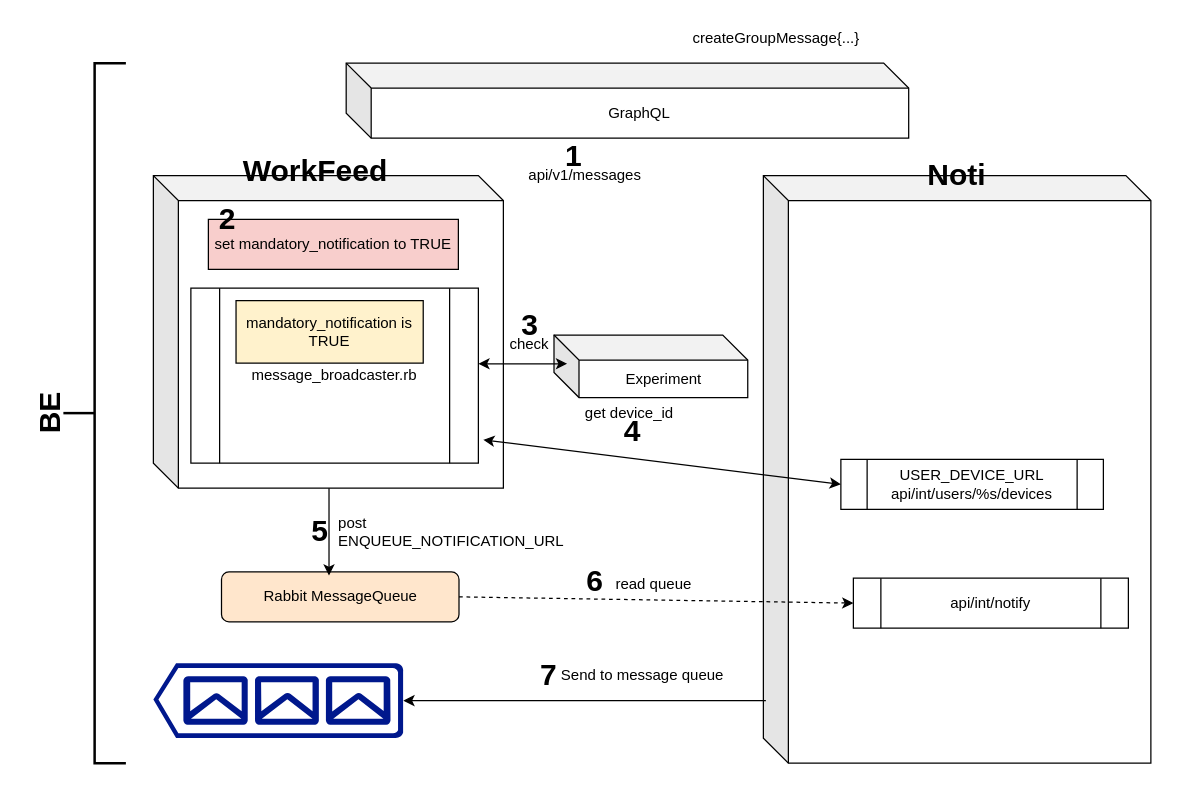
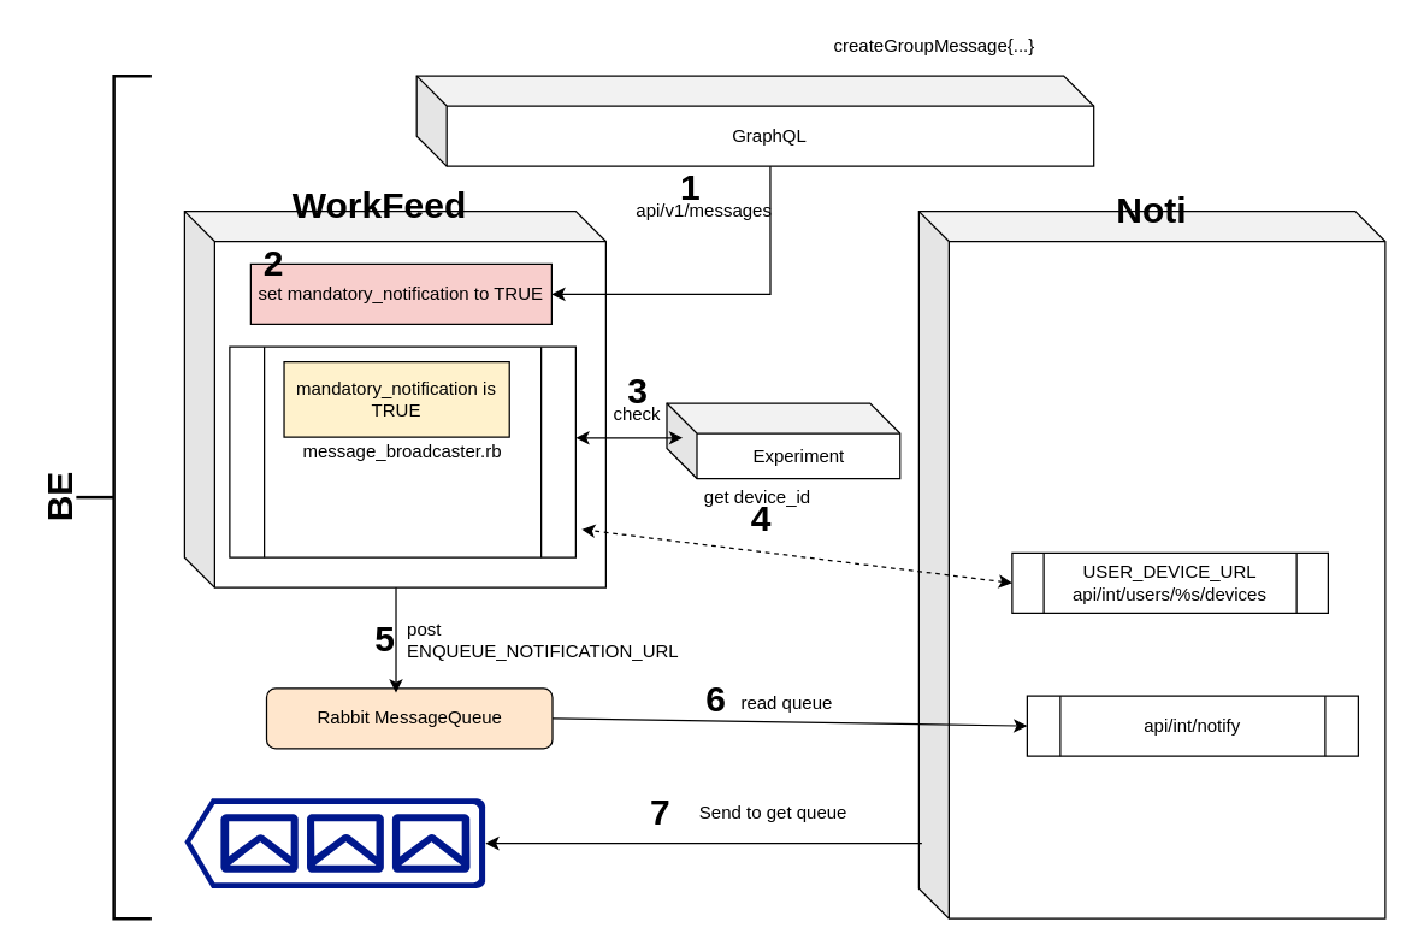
  <mxCell id="0" />
  <mxCell id="1" parent="0" />
  <mxCell id="2" value="" style="shape=cube;whiteSpace=wrap;html=1;boundedLbl=1;backgroundOutline=1;darkOpacity=0.05;darkOpacity2=0.1;" parent="1" vertex="1"><mxGeometry x="122" y="140" width="280" height="250" as="geometry" /></mxCell>
  <mxCell id="3" value="&lt;span style=&quot;white-space: normal&quot;&gt;message_broadcaster.rb&lt;/span&gt;" style="shape=process;whiteSpace=wrap;html=1;backgroundOutline=1;" parent="1" vertex="1"><mxGeometry x="152" y="230" width="230" height="140" as="geometry" /></mxCell>
  <mxCell id="4" value="" style="shape=cube;whiteSpace=wrap;html=1;boundedLbl=1;backgroundOutline=1;darkOpacity=0.05;darkOpacity2=0.1;" parent="1" vertex="1"><mxGeometry x="610" y="140" width="310" height="470" as="geometry" /></mxCell>
  <mxCell id="5" value="USER_DEVICE_URL api/int/users/%s/devices" style="shape=process;whiteSpace=wrap;html=1;backgroundOutline=1;" parent="1" vertex="1"><mxGeometry x="672" y="367" width="210" height="40" as="geometry" /></mxCell>
- <mxCell id="6" value="" style="endArrow=classic;startArrow=classic;html=1;entryX=1.017;entryY=0.867;entryDx=0;entryDy=0;exitX=0;exitY=0.5;exitDx=0;exitDy=0;entryPerimeter=0;" parent="1" source="5" target="3" edge="1"><mxGeometry width="50" height="50" relative="1" as="geometry"><mxPoint x="512" y="520" as="sourcePoint" /><mxPoint x="562" y="470" as="targetPoint" /><Array as="points" /></mxGeometry></mxCell>
+ <mxCell id="6" value="" style="endArrow=classic;startArrow=classic;html=1;entryX=1.017;entryY=0.867;entryDx=0;entryDy=0;exitX=0;exitY=0.5;exitDx=0;exitDy=0;entryPerimeter=0;dashed=1;" parent="1" source="5" target="3" edge="1"><mxGeometry width="50" height="50" relative="1" as="geometry"><mxPoint x="512" y="520" as="sourcePoint" /><mxPoint x="562" y="470" as="targetPoint" /><Array as="points" /></mxGeometry></mxCell>
  <mxCell id="7" value="get device_id" style="text;html=1;strokeColor=none;fillColor=none;align=center;verticalAlign=middle;whiteSpace=wrap;rounded=0;" parent="1" vertex="1"><mxGeometry x="453" y="320" width="100" height="20" as="geometry" /></mxCell>
  <mxCell id="8" value="&lt;h1&gt;&lt;b&gt;WorkFeed&lt;/b&gt;&lt;/h1&gt;" style="text;html=1;" parent="1" vertex="1"><mxGeometry x="192" y="100" width="220" height="50" as="geometry" /></mxCell>
  <mxCell id="9" value="&lt;h1&gt;&lt;b&gt;Noti&lt;/b&gt;&lt;/h1&gt;" style="text;html=1;strokeColor=none;fillColor=none;align=center;verticalAlign=middle;whiteSpace=wrap;rounded=0;" parent="1" vertex="1"><mxGeometry x="705" y="120" width="120" height="40" as="geometry" /></mxCell>
  <mxCell id="10" value="Experiment" style="shape=cube;whiteSpace=wrap;html=1;boundedLbl=1;backgroundOutline=1;darkOpacity=0.05;darkOpacity2=0.1;" parent="1" vertex="1"><mxGeometry x="442.5" y="267.5" width="155" height="50" as="geometry" /></mxCell>
  <mxCell id="11" value="" style="endArrow=classic;startArrow=classic;html=1;" parent="1" edge="1"><mxGeometry width="50" height="50" relative="1" as="geometry"><mxPoint x="382" y="290.5" as="sourcePoint" /><mxPoint x="453" y="290.5" as="targetPoint" /></mxGeometry></mxCell>
  <mxCell id="12" value="check" style="text;html=1;strokeColor=none;fillColor=none;align=center;verticalAlign=middle;whiteSpace=wrap;rounded=0;" parent="1" vertex="1"><mxGeometry x="403" y="264.5" width="40" height="20" as="geometry" /></mxCell>
  <mxCell id="13" value="mandatory_notification&amp;nbsp;is TRUE" style="rounded=0;whiteSpace=wrap;html=1;fillColor=#fff2cc;" parent="1" vertex="1"><mxGeometry x="188.13" y="240" width="149.75" height="50" as="geometry" /></mxCell>
  <mxCell id="14" value="" style="aspect=fixed;pointerEvents=1;shadow=0;dashed=0;html=1;strokeColor=none;labelPosition=center;verticalLabelPosition=bottom;verticalAlign=top;align=center;fillColor=#00188D;shape=mxgraph.azure.queue_generic;direction=west;" parent="1" vertex="1"><mxGeometry x="122" y="530" width="200" height="60" as="geometry" /></mxCell>
  <mxCell id="15" value="Rabbit MessageQueue" style="rounded=1;whiteSpace=wrap;html=1;fillColor=#ffe6cc;" parent="1" vertex="1"><mxGeometry x="176.5" y="457" width="190" height="40" as="geometry" /></mxCell>
  <mxCell id="16" value="&lt;span style=&quot;text-align: left&quot;&gt;api/int/notify&lt;/span&gt;" style="shape=process;whiteSpace=wrap;html=1;backgroundOutline=1;" parent="1" vertex="1"><mxGeometry x="682" y="462" width="220" height="40" as="geometry" /></mxCell>
- <mxCell id="17" value="" style="endArrow=classic;html=1;exitX=1;exitY=0.5;exitDx=0;exitDy=0;entryX=0;entryY=0.5;entryDx=0;entryDy=0;dashed=1;" parent="1" source="15" target="16" edge="1"><mxGeometry width="50" height="50" relative="1" as="geometry"><mxPoint x="512" y="427" as="sourcePoint" /><mxPoint x="592" y="477" as="targetPoint" /></mxGeometry></mxCell>
+ <mxCell id="17" value="" style="endArrow=classic;html=1;exitX=1;exitY=0.5;exitDx=0;exitDy=0;entryX=0;entryY=0.5;entryDx=0;entryDy=0;" parent="1" source="15" target="16" edge="1"><mxGeometry width="50" height="50" relative="1" as="geometry"><mxPoint x="512" y="427" as="sourcePoint" /><mxPoint x="592" y="477" as="targetPoint" /></mxGeometry></mxCell>
  <mxCell id="18" value="" style="endArrow=classic;html=1;entryX=0;entryY=0.5;entryDx=0;entryDy=0;entryPerimeter=0;" parent="1" target="14" edge="1"><mxGeometry width="50" height="50" relative="1" as="geometry"><mxPoint x="612" y="560" as="sourcePoint" /><mxPoint x="662" y="510" as="targetPoint" /></mxGeometry></mxCell>
- <mxCell id="19" value="Send to message queue" style="text;html=1;align=center;verticalAlign=middle;resizable=0;points=[];autosize=1;" parent="1" vertex="1"><mxGeometry x="438" y="530" width="150" height="20" as="geometry" /></mxCell>
+ <mxCell id="19" value="Send to get queue" style="text;html=1;align=center;verticalAlign=middle;resizable=0;points=[];autosize=1;" parent="1" vertex="1"><mxGeometry x="438" y="530" width="150" height="20" as="geometry" /></mxCell>
  <mxCell id="20" value="&lt;div style=&quot;text-align: left&quot;&gt;&lt;span&gt;post&amp;nbsp;&lt;/span&gt;&lt;/div&gt;&lt;span&gt;&lt;div style=&quot;text-align: left&quot;&gt;&lt;span&gt;ENQUEUE_NOTIFICATION_URL&lt;/span&gt;&lt;/div&gt;&lt;/span&gt;" style="text;html=1;align=center;verticalAlign=middle;resizable=0;points=[];autosize=1;" parent="1" vertex="1"><mxGeometry x="260" y="410" width="200" height="30" as="geometry" /></mxCell>
  <mxCell id="21" value="&lt;h1&gt;1&lt;/h1&gt;" style="text;html=1;align=center;verticalAlign=middle;resizable=0;points=[];autosize=1;" parent="1" vertex="1"><mxGeometry x="443" y="100" width="30" height="50" as="geometry" /></mxCell>
  <mxCell id="22" value="&lt;h1&gt;3&lt;/h1&gt;" style="text;html=1;align=center;verticalAlign=middle;resizable=0;points=[];autosize=1;" parent="1" vertex="1"><mxGeometry x="408" y="234.5" width="30" height="50" as="geometry" /></mxCell>
  <mxCell id="23" value="&lt;h1&gt;4&lt;/h1&gt;" style="text;html=1;align=center;verticalAlign=middle;resizable=0;points=[];autosize=1;" parent="1" vertex="1"><mxGeometry x="490" y="320" width="30" height="50" as="geometry" /></mxCell>
  <mxCell id="24" value="&lt;h1&gt;5&lt;/h1&gt;" style="text;html=1;align=center;verticalAlign=middle;resizable=0;points=[];autosize=1;" parent="1" vertex="1"><mxGeometry x="240" y="400" width="30" height="50" as="geometry" /></mxCell>
  <mxCell id="25" value="read queue" style="text;html=1;align=center;verticalAlign=middle;resizable=0;points=[];autosize=1;" parent="1" vertex="1"><mxGeometry x="482" y="457" width="80" height="20" as="geometry" /></mxCell>
  <mxCell id="26" value="&lt;h1&gt;6&lt;/h1&gt;" style="text;html=1;align=center;verticalAlign=middle;resizable=0;points=[];autosize=1;" parent="1" vertex="1"><mxGeometry x="460" y="440" width="30" height="50" as="geometry" /></mxCell>
  <mxCell id="27" value="&lt;h1&gt;BE&lt;/h1&gt;" style="text;html=1;strokeColor=none;fillColor=none;align=center;verticalAlign=middle;whiteSpace=wrap;rounded=0;rotation=270;" parent="1" vertex="1"><mxGeometry x="20" y="320" width="40" height="20" as="geometry" /></mxCell>
  <mxCell id="28" value="" style="strokeWidth=2;html=1;shape=mxgraph.flowchart.annotation_2;align=left;labelPosition=right;pointerEvents=1;" parent="1" vertex="1"><mxGeometry x="50" y="50" width="50" height="560" as="geometry" /></mxCell>
+ <mxCell id="29" style="edgeStyle=orthogonalEdgeStyle;rounded=0;orthogonalLoop=1;jettySize=auto;html=1;exitX=0;exitY=0;exitDx=235;exitDy=60;exitPerimeter=0;entryX=1;entryY=0.5;entryDx=0;entryDy=0;" parent="1" source="30" target="32" edge="1"><mxGeometry relative="1" as="geometry" /></mxCell>
  <mxCell id="30" value="GraphQL" style="shape=cube;whiteSpace=wrap;html=1;boundedLbl=1;backgroundOutline=1;darkOpacity=0.05;darkOpacity2=0.1;" parent="1" vertex="1"><mxGeometry x="276.25" y="50" width="450" height="60" as="geometry" /></mxCell>
  <mxCell id="31" value="createGroupMessage{...}" style="text;html=1;align=center;verticalAlign=middle;resizable=0;points=[];autosize=1;" parent="1" vertex="1"><mxGeometry x="545" y="20" width="150" height="20" as="geometry" /></mxCell>
  <mxCell id="32" value="&lt;span&gt;set mandatory_notification to TRUE&lt;/span&gt;" style="whiteSpace=wrap;html=1;fillColor=#f8cecc;" parent="1" vertex="1"><mxGeometry x="166" y="175" width="200" height="40" as="geometry" /></mxCell>
  <mxCell id="33" value="api/v1/messages" style="text;html=1;align=center;verticalAlign=middle;resizable=0;points=[];autosize=1;" parent="1" vertex="1"><mxGeometry x="412" y="130" width="110" height="20" as="geometry" /></mxCell>
  <mxCell id="34" value="" style="endArrow=classic;html=1;" parent="1" edge="1"><mxGeometry width="50" height="50" relative="1" as="geometry"><mxPoint x="262.51" y="390" as="sourcePoint" /><mxPoint x="262.51" y="460" as="targetPoint" /></mxGeometry></mxCell>
  <mxCell id="35" value="&lt;h1&gt;2&lt;/h1&gt;" style="text;html=1;align=center;verticalAlign=middle;resizable=0;points=[];autosize=1;" parent="1" vertex="1"><mxGeometry x="166" y="150" width="30" height="50" as="geometry" /></mxCell>
  <mxCell id="36" value="&lt;h1&gt;7&lt;/h1&gt;" style="text;html=1;align=center;verticalAlign=middle;resizable=0;points=[];autosize=1;" parent="1" vertex="1"><mxGeometry x="423" y="515" width="30" height="50" as="geometry" /></mxCell>
